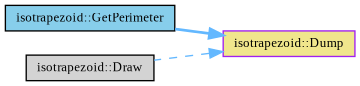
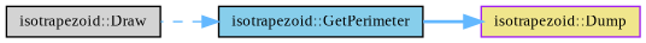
  digraph {
    fontname="Liberation Serif"
    rankdir=RL
    node [color=black fontname="Liberation Serif" fontsize=10 shape=box style=filled]
    edge [color=steelblue1 dir=back fontname="Liberation Serif" fontsize=10 labelfontname=Helvetica labelfontsize=10]
    n1 [fillcolor=skyblue fontcolor=black height=0.2 label="isotrapezoid::GetPerimeter" width=0.4]
    n2 [fillcolor=lightgrey height=0.2 label="isotrapezoid::Draw" width=0.4]
    n3 [color=purple fillcolor=khaki height=0.2 label="isotrapezoid::Dump" width=0.4]
-   n3 -> n2 [style=dashed]
+   n1 -> n2 [style=dashed]
    n3 -> n1 [style=bold]
  }
